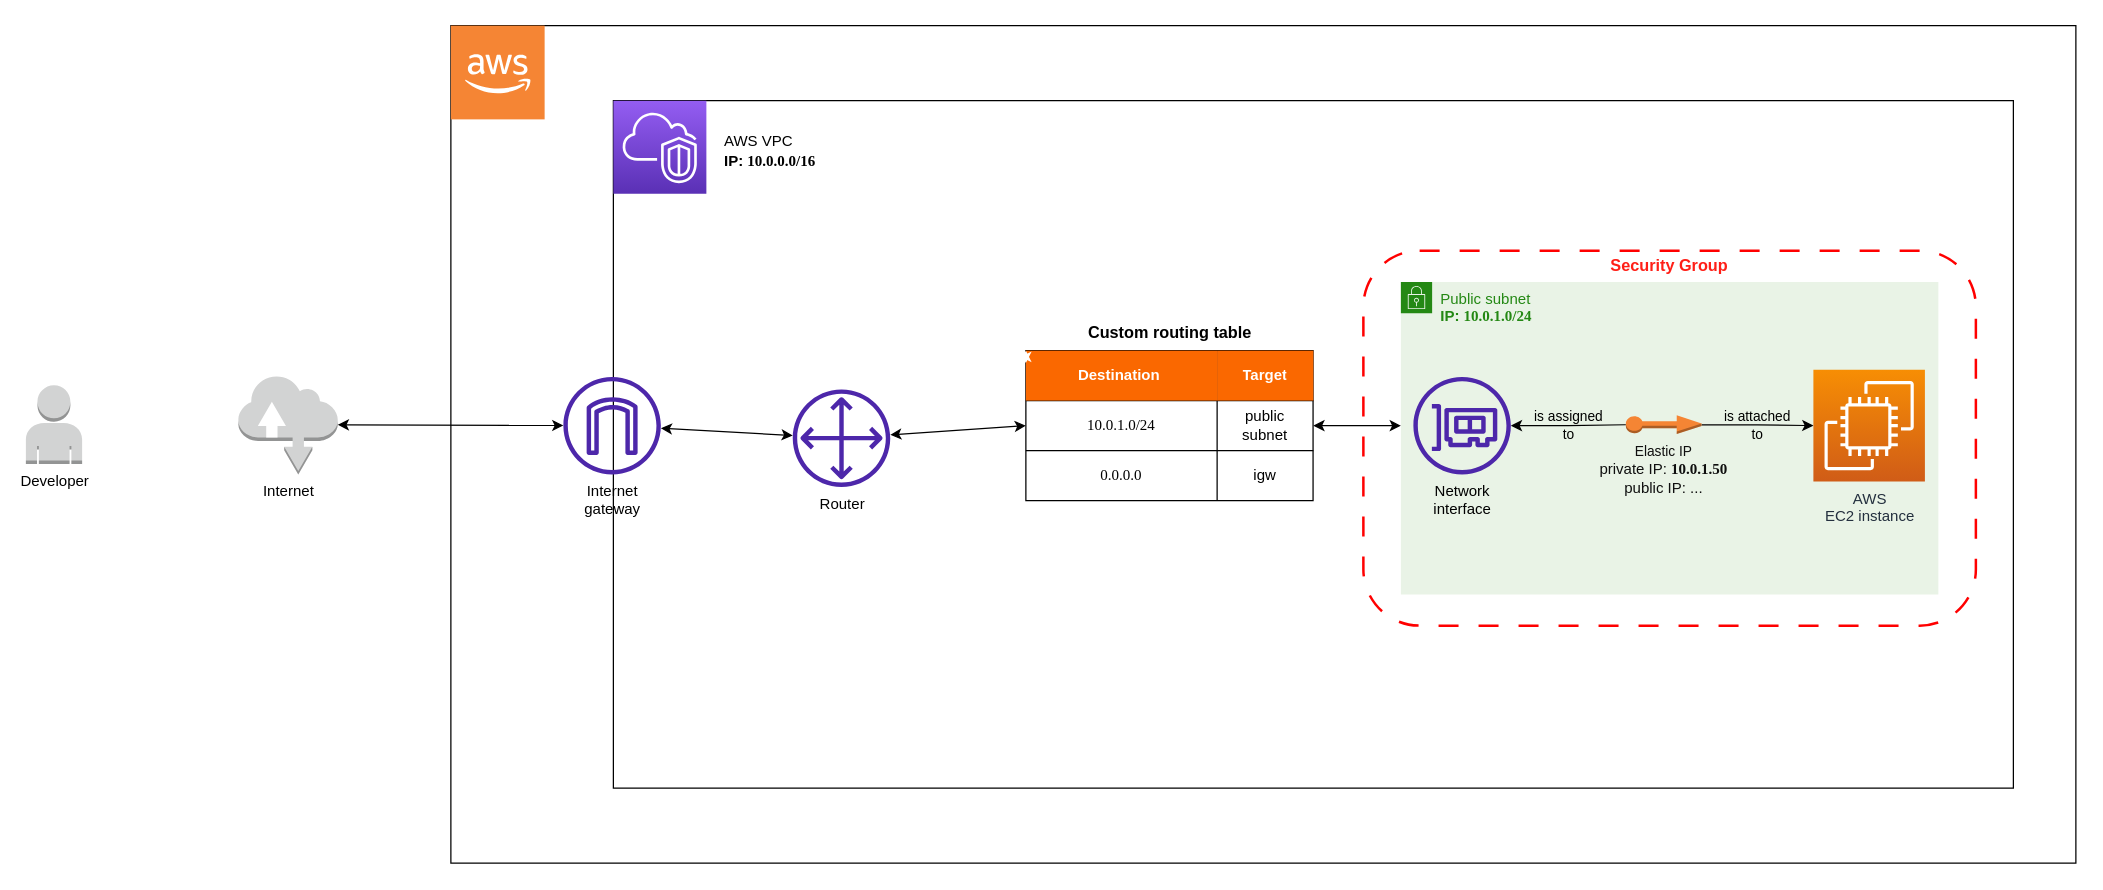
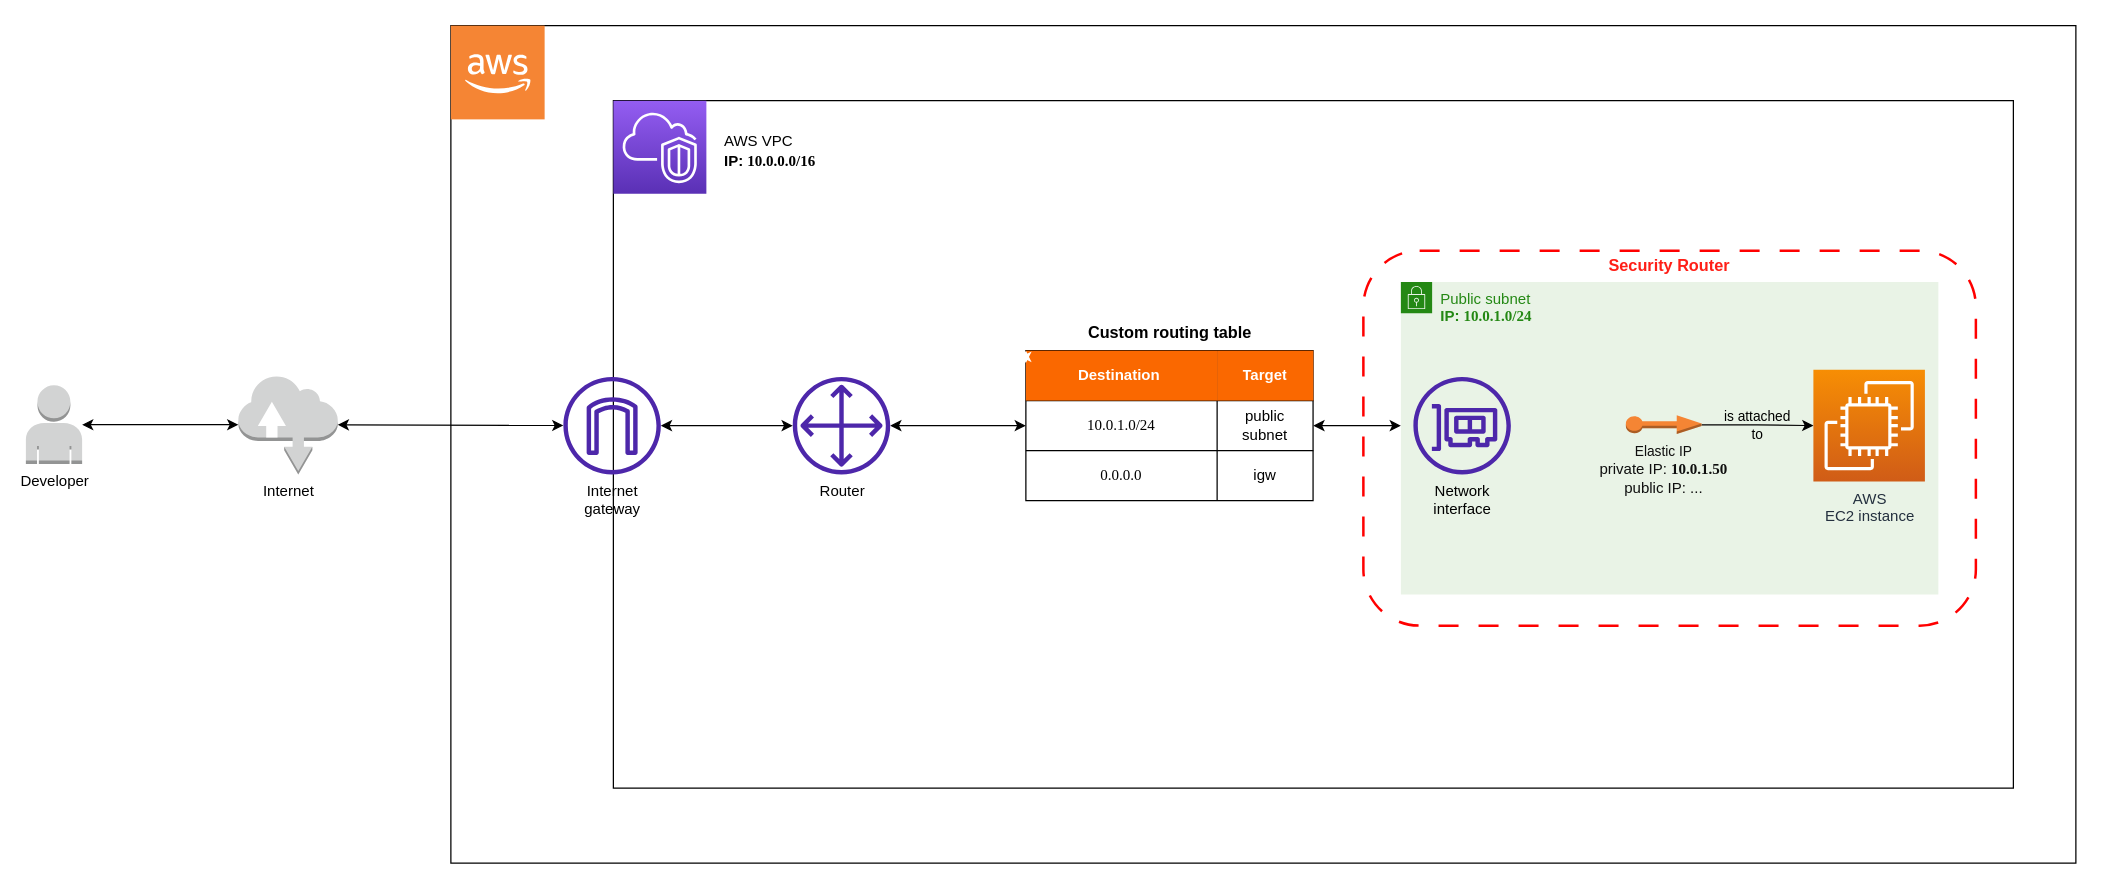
  <mxCell id="0" />
  <mxCell id="1" parent="0" />
- <mxCell id="2" value="&lt;b&gt;&lt;font color=&quot;#ff1f17&quot; style=&quot;font-size: 13px;&quot;&gt;Security Group&lt;/font&gt;&lt;/b&gt;" style="fontStyle=0;verticalAlign=top;align=center;spacingTop=-2;fillColor=none;rounded=1;whiteSpace=wrap;html=1;strokeColor=#FF0000;strokeWidth=2;dashed=1;container=1;collapsible=0;expand=0;recursiveResize=0;dashPattern=8 8;" parent="1" vertex="1"><mxGeometry x="1090" y="200" width="490" height="300" as="geometry" /></mxCell>
+ <mxCell id="2" value="&lt;b&gt;&lt;font color=&quot;#ff1f17&quot; style=&quot;font-size: 13px;&quot;&gt;Security Router&lt;/font&gt;&lt;/b&gt;" style="fontStyle=0;verticalAlign=top;align=center;spacingTop=-2;fillColor=none;rounded=1;whiteSpace=wrap;html=1;strokeColor=#FF0000;strokeWidth=2;dashed=1;container=1;collapsible=0;expand=0;recursiveResize=0;dashPattern=8 8;" parent="1" vertex="1"><mxGeometry x="1090" y="200" width="490" height="300" as="geometry" /></mxCell>
  <mxCell id="3" value="" style="rounded=0;whiteSpace=wrap;html=1;fontFamily=Lucida Console;fontSize=12;fontColor=#FFFFFF;fillColor=none;gradientColor=none;" parent="1" vertex="1"><mxGeometry x="360" y="20" width="1300" height="670" as="geometry" /></mxCell>
  <mxCell id="4" value="" style="rounded=0;whiteSpace=wrap;html=1;gradientColor=none;fillColor=none;movable=1;resizable=1;rotatable=1;deletable=1;editable=1;connectable=1;" parent="1" vertex="1"><mxGeometry x="490" y="80" width="1120" height="550" as="geometry" /></mxCell>
  <mxCell id="5" value="z" style="group;movable=1;resizable=1;rotatable=1;deletable=1;editable=1;connectable=1;" parent="1" vertex="1" connectable="0"><mxGeometry x="1120" y="225" width="430" height="250" as="geometry" /></mxCell>
  <mxCell id="6" value="Public subnet&lt;br&gt;&lt;b&gt;IP: &lt;/b&gt;&lt;font face=&quot;Lucida Console&quot; style=&quot;font-weight: bold;&quot;&gt;10.0.1.0/24&lt;/font&gt;" style="points=[[0,0],[0.25,0],[0.5,0],[0.75,0],[1,0],[1,0.25],[1,0.5],[1,0.75],[1,1],[0.75,1],[0.5,1],[0.25,1],[0,1],[0,0.75],[0,0.5],[0,0.25]];outlineConnect=0;gradientColor=none;html=1;whiteSpace=wrap;fontSize=12;fontStyle=0;container=1;pointerEvents=0;collapsible=0;recursiveResize=0;shape=mxgraph.aws4.group;grIcon=mxgraph.aws4.group_security_group;grStroke=0;strokeColor=#248814;fillColor=#E9F3E6;verticalAlign=top;align=left;spacingLeft=30;fontColor=#248814;dashed=0;movable=1;resizable=1;rotatable=1;deletable=1;editable=1;connectable=1;" parent="5" vertex="1"><mxGeometry width="430" height="250" as="geometry" /></mxCell>
+ <mxCell id="7" value="" style="edgeStyle=none;html=1;startArrow=classic;startFill=1;" parent="1" source="8" target="10" edge="1"><mxGeometry relative="1" as="geometry" /></mxCell>
  <mxCell id="8" value="Developer" style="outlineConnect=0;dashed=0;verticalLabelPosition=bottom;verticalAlign=top;align=center;html=1;shape=mxgraph.aws3.user;fillColor=#D2D3D3;gradientColor=none;" parent="1" vertex="1"><mxGeometry x="20" y="307.75" width="45" height="63" as="geometry" /></mxCell>
  <mxCell id="9" value="" style="edgeStyle=none;html=1;startArrow=classic;startFill=1;" parent="1" source="10" target="32" edge="1"><mxGeometry relative="1" as="geometry" /></mxCell>
  <mxCell id="10" value="Internet" style="outlineConnect=0;dashed=0;verticalLabelPosition=bottom;verticalAlign=top;align=center;html=1;shape=mxgraph.aws3.internet;fillColor=#D2D3D3;gradientColor=none;" parent="1" vertex="1"><mxGeometry x="190" y="299.5" width="79.5" height="79.5" as="geometry" /></mxCell>
  <mxCell id="11" value="" style="edgeStyle=none;html=1;strokeColor=#000000;fontColor=#FFFFFF;startArrow=classic;startFill=1;endArrow=classic;endFill=1;entryX=0;entryY=0.5;entryDx=0;entryDy=0;" parent="1" source="33" target="20" edge="1"><mxGeometry relative="1" as="geometry"><mxPoint x="710" y="340" as="sourcePoint" /></mxGeometry></mxCell>
  <mxCell id="12" value="" style="group;movable=1;resizable=1;rotatable=1;deletable=1;editable=1;connectable=1;" parent="1" vertex="1" connectable="0"><mxGeometry x="820" y="250" width="229.75" height="150" as="geometry" /></mxCell>
  <mxCell id="13" value="&lt;b&gt;&lt;font color=&quot;#000000&quot; style=&quot;font-size: 13px;&quot;&gt;Custom routing table&lt;/font&gt;&lt;/b&gt;" style="text;html=1;align=center;verticalAlign=middle;resizable=1;points=[];autosize=1;strokeColor=none;fillColor=none;fontColor=#ffffff;movable=1;rotatable=1;deletable=1;editable=1;connectable=1;" parent="12" vertex="1"><mxGeometry x="39.88" width="150" height="30" as="geometry" /></mxCell>
  <mxCell id="14" value="" style="shape=table;startSize=0;container=1;collapsible=0;childLayout=tableLayout;fillColor=none;gradientColor=none;movable=1;resizable=1;rotatable=1;deletable=1;editable=1;connectable=1;" parent="12" vertex="1"><mxGeometry y="30" width="229.75" height="120" as="geometry" /></mxCell>
  <mxCell id="15" value="" style="shape=tableRow;horizontal=0;startSize=0;swimlaneHead=0;swimlaneBody=0;top=0;left=0;bottom=0;right=0;collapsible=0;dropTarget=0;fillColor=none;points=[[0,0.5],[1,0.5]];portConstraint=eastwest;movable=1;resizable=1;rotatable=1;deletable=1;editable=1;connectable=1;" parent="14" vertex="1"><mxGeometry width="229.75" height="40" as="geometry" /></mxCell>
  <mxCell id="16" value="Destination&lt;span style=&quot;white-space: pre;&quot;&gt; &lt;/span&gt;" style="shape=partialRectangle;html=1;whiteSpace=wrap;connectable=1;overflow=hidden;fillColor=#fa6800;top=0;left=0;bottom=0;right=0;pointerEvents=1;fontColor=#FFFFFF;strokeColor=#C73500;fontStyle=1;movable=1;resizable=1;rotatable=1;deletable=1;editable=1;" parent="15" vertex="1"><mxGeometry width="153" height="40" as="geometry"><mxRectangle width="153" height="40" as="alternateBounds" /></mxGeometry></mxCell>
  <mxCell id="17" value="Target" style="shape=partialRectangle;html=1;whiteSpace=wrap;connectable=1;overflow=hidden;fillColor=#fa6800;top=0;left=0;bottom=0;right=0;pointerEvents=1;fontColor=#ffffff;strokeColor=#C73500;fontStyle=1;movable=1;resizable=1;rotatable=1;deletable=1;editable=1;" parent="15" vertex="1"><mxGeometry x="153" width="77" height="40" as="geometry"><mxRectangle width="77" height="40" as="alternateBounds" /></mxGeometry></mxCell>
  <mxCell id="18" style="edgeStyle=none;html=1;exitX=0;exitY=0;exitDx=0;exitDy=0;strokeColor=#FFFFFF;fontColor=#FFFFFF;startArrow=classic;startFill=1;endArrow=classic;endFill=1;" parent="15" source="16" edge="1"><mxGeometry relative="1" as="geometry"><mxPoint y="10" as="targetPoint" /></mxGeometry></mxCell>
  <mxCell id="19" value="" style="shape=tableRow;horizontal=0;startSize=0;swimlaneHead=0;swimlaneBody=0;top=0;left=0;bottom=0;right=0;collapsible=0;dropTarget=0;fillColor=none;points=[[0,0.5],[1,0.5]];portConstraint=eastwest;movable=1;resizable=1;rotatable=1;deletable=1;editable=1;connectable=1;" parent="14" vertex="1"><mxGeometry y="40" width="229.75" height="40" as="geometry" /></mxCell>
  <mxCell id="20" value="&lt;font face=&quot;Lucida Console&quot;&gt;10.0.1.0/24&lt;/font&gt;" style="shape=partialRectangle;html=1;whiteSpace=wrap;connectable=1;overflow=hidden;fillColor=none;top=0;left=0;bottom=0;right=0;pointerEvents=1;movable=1;resizable=1;rotatable=1;deletable=1;editable=1;" parent="19" vertex="1"><mxGeometry width="153" height="40" as="geometry"><mxRectangle width="153" height="40" as="alternateBounds" /></mxGeometry></mxCell>
  <mxCell id="21" value="public&lt;br&gt;subnet" style="shape=partialRectangle;html=1;whiteSpace=wrap;connectable=1;overflow=hidden;fillColor=none;top=0;left=0;bottom=0;right=0;pointerEvents=1;movable=1;resizable=1;rotatable=1;deletable=1;editable=1;" parent="19" vertex="1"><mxGeometry x="153" width="77" height="40" as="geometry"><mxRectangle width="77" height="40" as="alternateBounds" /></mxGeometry></mxCell>
  <mxCell id="22" value="" style="shape=tableRow;horizontal=0;startSize=0;swimlaneHead=0;swimlaneBody=0;top=0;left=0;bottom=0;right=0;collapsible=0;dropTarget=0;fillColor=none;points=[[0,0.5],[1,0.5]];portConstraint=eastwest;movable=1;resizable=1;rotatable=1;deletable=1;editable=1;connectable=1;" parent="14" vertex="1"><mxGeometry y="80" width="229.75" height="40" as="geometry" /></mxCell>
  <mxCell id="23" value="&lt;font face=&quot;Lucida Console&quot;&gt;0.0.0.0&lt;/font&gt;" style="shape=partialRectangle;html=1;whiteSpace=wrap;connectable=1;overflow=hidden;fillColor=none;top=0;left=0;bottom=0;right=0;pointerEvents=1;movable=1;resizable=1;rotatable=1;deletable=1;editable=1;" parent="22" vertex="1"><mxGeometry width="153" height="40" as="geometry"><mxRectangle width="153" height="40" as="alternateBounds" /></mxGeometry></mxCell>
  <mxCell id="24" value="igw" style="shape=partialRectangle;html=1;whiteSpace=wrap;connectable=1;overflow=hidden;fillColor=none;top=0;left=0;bottom=0;right=0;pointerEvents=1;movable=1;resizable=1;rotatable=1;deletable=1;editable=1;" parent="22" vertex="1"><mxGeometry x="153" width="77" height="40" as="geometry"><mxRectangle width="77" height="40" as="alternateBounds" /></mxGeometry></mxCell>
  <mxCell id="25" value="" style="endArrow=classic;startArrow=classic;html=1;strokeColor=#000000;fontColor=#FFFFFF;movable=1;resizable=1;rotatable=1;deletable=1;editable=1;connectable=1;entryX=1;entryY=0.5;entryDx=0;entryDy=0;startFill=1;endFill=1;" parent="1" target="21" edge="1"><mxGeometry width="50" height="50" relative="1" as="geometry"><mxPoint x="1120" y="340" as="sourcePoint" /><mxPoint x="1010" y="330" as="targetPoint" /></mxGeometry></mxCell>
  <mxCell id="26" value="" style="group" parent="1" vertex="1" connectable="0"><mxGeometry x="360" y="20" width="165" height="75" as="geometry" /></mxCell>
  <mxCell id="27" value="" style="outlineConnect=0;dashed=0;verticalLabelPosition=bottom;verticalAlign=top;align=center;html=1;shape=mxgraph.aws3.cloud_2;fillColor=#F58534;gradientColor=none;" parent="26" vertex="1"><mxGeometry width="75" height="75" as="geometry" /></mxCell>
  <mxCell id="28" value="" style="group;movable=1;resizable=1;rotatable=1;deletable=1;editable=1;connectable=1;" parent="1" vertex="1" connectable="0"><mxGeometry x="490" y="80" width="188.895" height="80" as="geometry" /></mxCell>
  <mxCell id="29" value="" style="sketch=0;points=[[0,0,0],[0.25,0,0],[0.5,0,0],[0.75,0,0],[1,0,0],[0,1,0],[0.25,1,0],[0.5,1,0],[0.75,1,0],[1,1,0],[0,0.25,0],[0,0.5,0],[0,0.75,0],[1,0.25,0],[1,0.5,0],[1,0.75,0]];outlineConnect=0;fontColor=#232F3E;gradientColor=#945DF2;gradientDirection=north;fillColor=#5A30B5;strokeColor=#ffffff;dashed=0;verticalLabelPosition=bottom;verticalAlign=top;align=center;html=1;fontSize=12;fontStyle=0;aspect=fixed;shape=mxgraph.aws4.resourceIcon;resIcon=mxgraph.aws4.vpc;movable=1;resizable=1;rotatable=1;deletable=1;editable=1;connectable=1;" parent="28" vertex="1"><mxGeometry width="74.405" height="74.405" as="geometry" /></mxCell>
  <mxCell id="30" value="&lt;font color=&quot;#000000&quot; style=&quot;font-size: 12px; background-color: rgb(255, 255, 255);&quot;&gt;AWS VPC&lt;br&gt;&lt;b style=&quot;&quot;&gt;IP: &lt;font style=&quot;&quot; face=&quot;Lucida Console&quot;&gt;10.0.0.0/16&lt;/font&gt;&lt;/b&gt;&lt;/font&gt;" style="text;html=1;align=left;verticalAlign=middle;resizable=1;points=[];autosize=1;strokeColor=none;fillColor=none;fontSize=13;fontColor=#ffffff;movable=1;rotatable=1;deletable=1;editable=1;connectable=1;" parent="28" vertex="1"><mxGeometry x="86.789" y="19.998" width="100" height="40" as="geometry" /></mxCell>
  <mxCell id="31" value="" style="group" parent="1" vertex="1" connectable="0"><mxGeometry x="1160" y="260" width="310" height="200" as="geometry" /></mxCell>
  <mxCell id="32" value="&lt;font color=&quot;#000000&quot;&gt;Internet&lt;br&gt;gateway&lt;/font&gt;" style="sketch=0;outlineConnect=0;fontColor=#232F3E;gradientColor=none;fillColor=#4D27AA;strokeColor=none;dashed=0;verticalLabelPosition=bottom;verticalAlign=top;align=center;html=1;fontSize=12;fontStyle=0;aspect=fixed;pointerEvents=1;shape=mxgraph.aws4.internet_gateway;" parent="1" vertex="1"><mxGeometry x="450" y="301" width="78" height="78" as="geometry" /></mxCell>
- <mxCell id="33" value="&lt;font color=&quot;#000000&quot; style=&quot;font-size: 12px;&quot;&gt;Router&lt;/font&gt;" style="sketch=0;outlineConnect=0;fontColor=#232F3E;gradientColor=none;fillColor=#4D27AA;strokeColor=none;dashed=0;verticalLabelPosition=bottom;verticalAlign=top;align=center;html=1;fontSize=12;fontStyle=0;aspect=fixed;pointerEvents=1;shape=mxgraph.aws4.customer_gateway;" parent="1" vertex="1"><mxGeometry x="633.5" y="311" width="78" height="78" as="geometry" /></mxCell>
+ <mxCell id="33" value="&lt;font color=&quot;#000000&quot; style=&quot;font-size: 12px;&quot;&gt;Router&lt;/font&gt;" style="sketch=0;outlineConnect=0;fontColor=#232F3E;gradientColor=none;fillColor=#4D27AA;strokeColor=none;dashed=0;verticalLabelPosition=bottom;verticalAlign=top;align=center;html=1;fontSize=12;fontStyle=0;aspect=fixed;pointerEvents=1;shape=mxgraph.aws4.customer_gateway;" parent="1" vertex="1"><mxGeometry x="633.5" y="301" width="78" height="78" as="geometry" /></mxCell>
  <mxCell id="34" value="" style="edgeStyle=none;html=1;strokeColor=#000000;fontColor=#FFFFFF;startArrow=classic;startFill=1;endArrow=classic;endFill=1;" parent="1" source="32" target="33" edge="1"><mxGeometry relative="1" as="geometry" /></mxCell>
  <mxCell id="35" value="AWS&lt;br&gt;EC2 instance" style="sketch=0;points=[[0,0,0],[0.25,0,0],[0.5,0,0],[0.75,0,0],[1,0,0],[0,1,0],[0.25,1,0],[0.5,1,0],[0.75,1,0],[1,1,0],[0,0.25,0],[0,0.5,0],[0,0.75,0],[1,0.25,0],[1,0.5,0],[1,0.75,0]];outlineConnect=0;fontColor=#232F3E;gradientColor=#F78E04;gradientDirection=north;fillColor=#D05C17;strokeColor=#ffffff;dashed=0;verticalLabelPosition=bottom;verticalAlign=top;align=center;html=1;fontSize=12;fontStyle=0;aspect=fixed;shape=mxgraph.aws4.resourceIcon;resIcon=mxgraph.aws4.ec2;movable=1;resizable=1;rotatable=1;deletable=1;editable=1;connectable=1;" parent="1" vertex="1"><mxGeometry x="1450.005" y="295.385" width="89.225" height="89.225" as="geometry" /></mxCell>
  <mxCell id="36" value="is attached&lt;br&gt;to" style="edgeStyle=orthogonalEdgeStyle;rounded=0;orthogonalLoop=1;jettySize=auto;html=1;labelBackgroundColor=none;" parent="1" source="39" target="35" edge="1"><mxGeometry relative="1" as="geometry" /></mxCell>
- <mxCell id="37" value="is assigned&lt;br&gt;to" style="edgeStyle=orthogonalEdgeStyle;rounded=0;orthogonalLoop=1;jettySize=auto;html=1;startArrow=classic;startFill=1;endArrow=none;endFill=0;labelBackgroundColor=none;" parent="1" source="38" target="39" edge="1"><mxGeometry relative="1" as="geometry" /></mxCell>
  <mxCell id="38" value="&lt;font color=&quot;#000000&quot;&gt;Network&lt;br&gt;interface&lt;br&gt;&lt;/font&gt;" style="sketch=0;outlineConnect=0;fontColor=#232F3E;gradientColor=none;fillColor=#4D27AA;strokeColor=none;dashed=0;verticalLabelPosition=bottom;verticalAlign=top;align=center;html=1;fontSize=12;fontStyle=0;aspect=fixed;pointerEvents=1;shape=mxgraph.aws4.elastic_network_interface;fontFamily=Helvetica;" parent="1" vertex="1"><mxGeometry x="1130" y="301" width="78" height="78" as="geometry" /></mxCell>
  <mxCell id="39" value="&lt;font style=&quot;font-size: 11px;&quot;&gt;&lt;font style=&quot;font-size: 11px;&quot; color=&quot;#0f0f0f&quot;&gt;Elastic IP&lt;br&gt;&lt;/font&gt;&lt;/font&gt;&lt;font color=&quot;#0f0f0f&quot;&gt;private IP: &lt;font face=&quot;Lucida Console&quot;&gt;&lt;b&gt;10.0.1.50&lt;/b&gt;&lt;/font&gt;&lt;br&gt;public IP: ...&lt;br&gt;&lt;/font&gt;" style="outlineConnect=0;dashed=0;verticalLabelPosition=bottom;verticalAlign=top;align=center;html=1;shape=mxgraph.aws3.elastic_ip;fillColor=#F58534;gradientColor=none;movable=1;resizable=1;rotatable=1;deletable=1;editable=1;connectable=1;" parent="1" vertex="1"><mxGeometry x="1300.004" y="331.79" width="60.577" height="14.92" as="geometry" /></mxCell>
